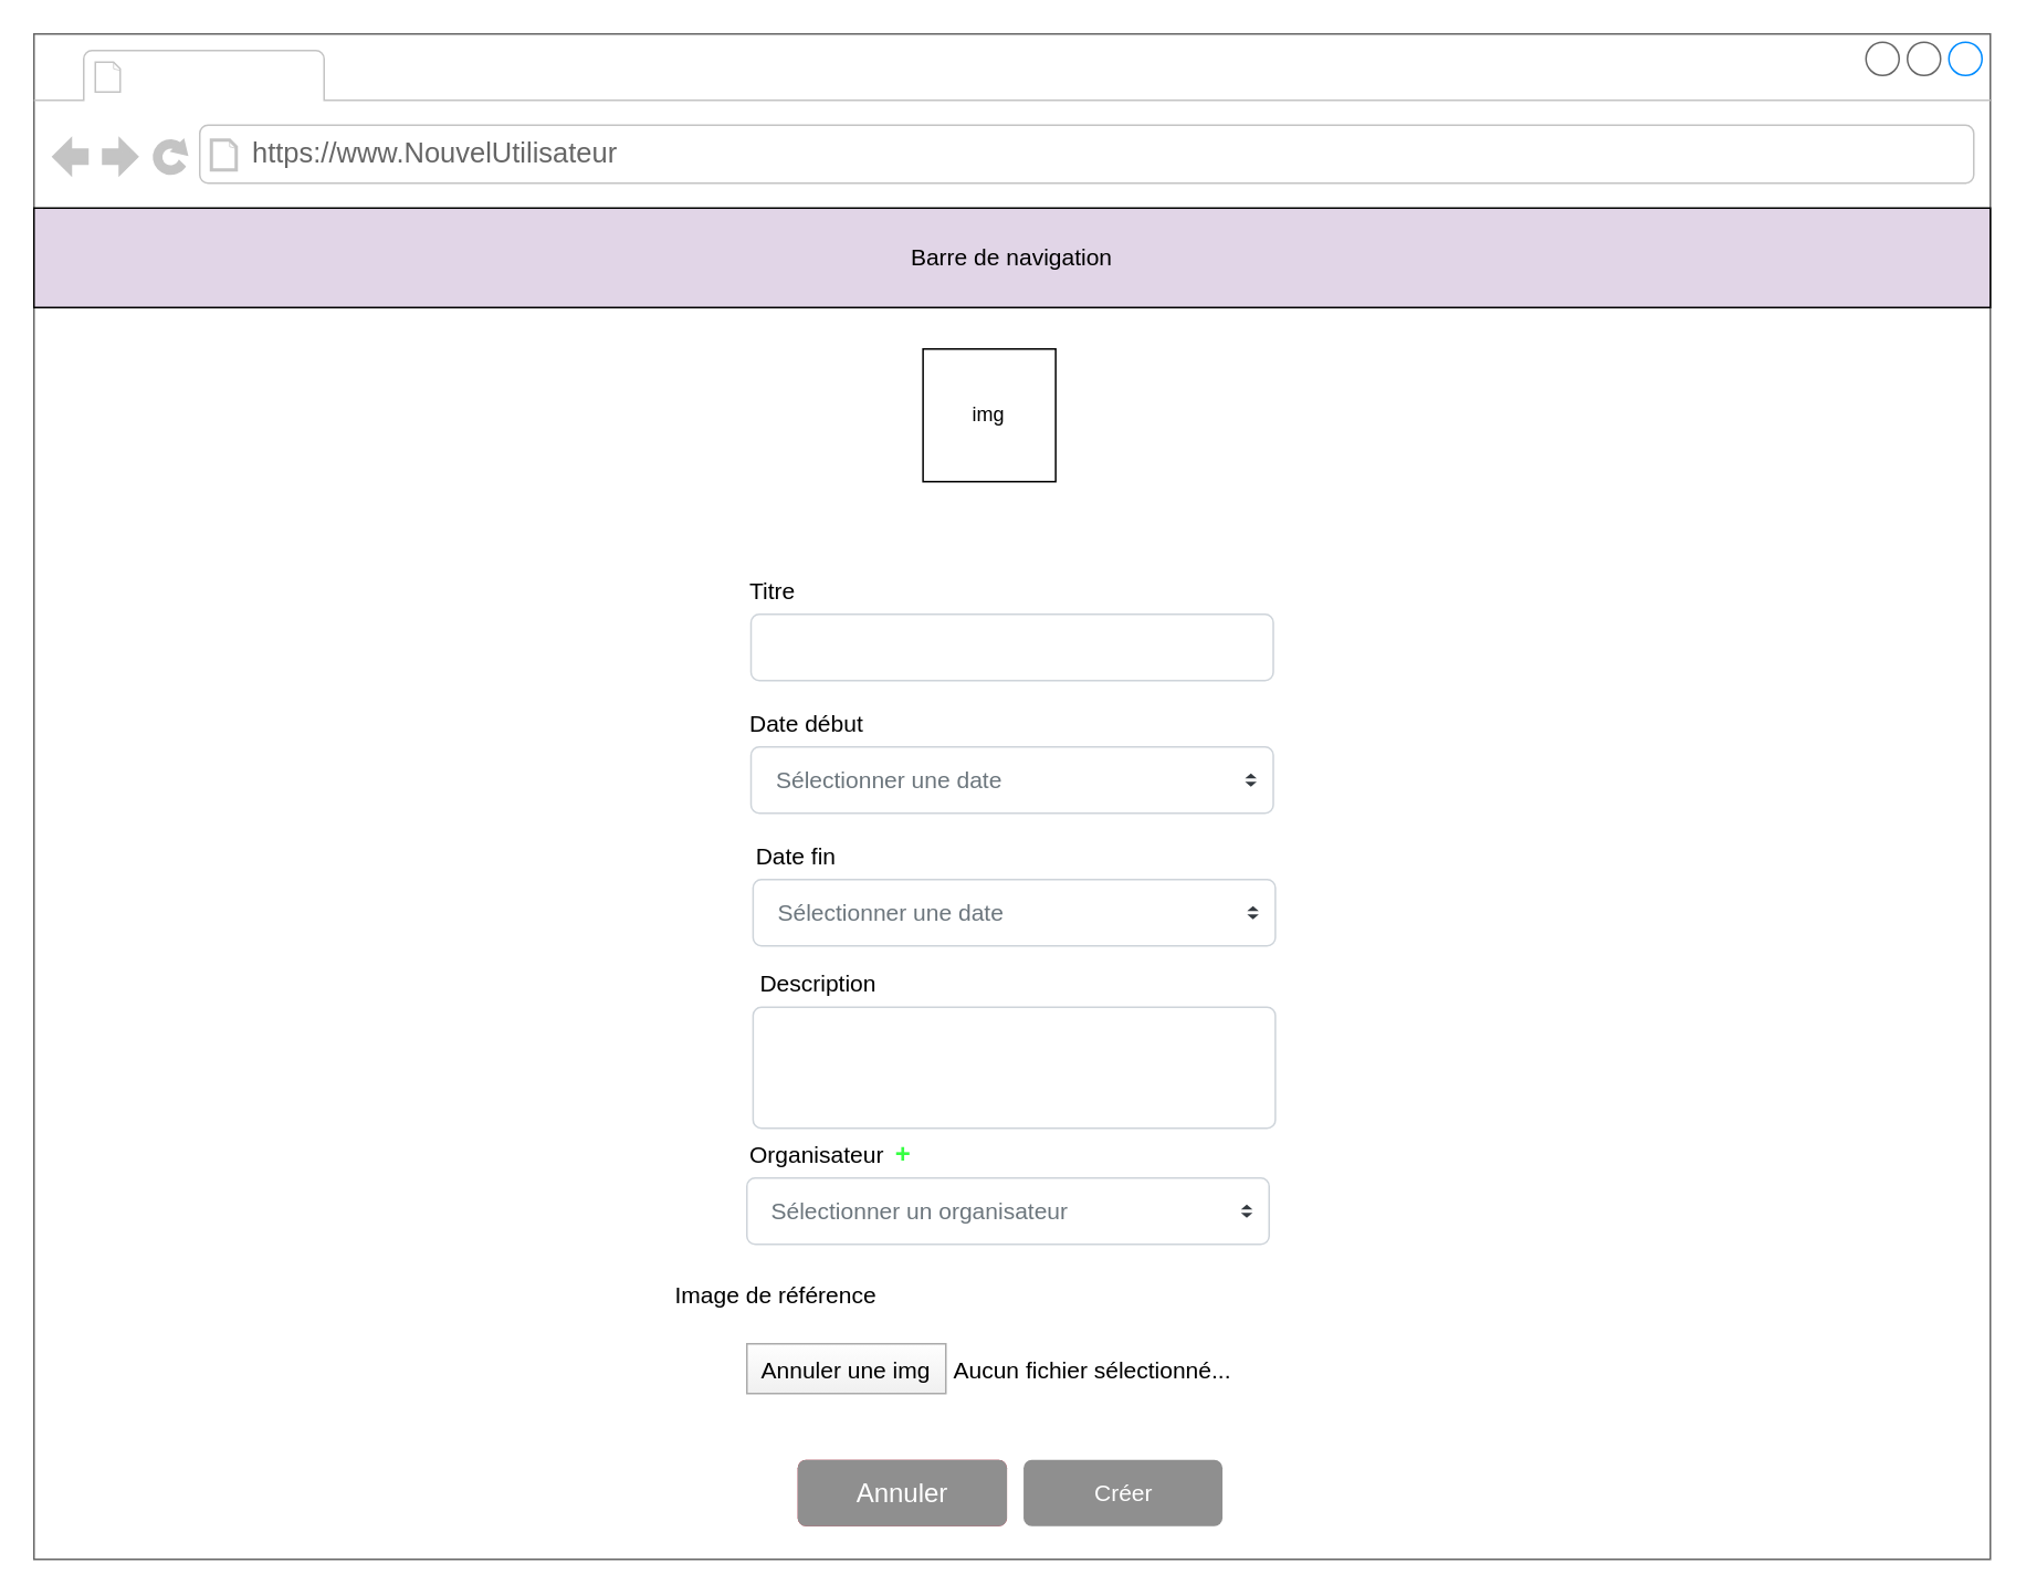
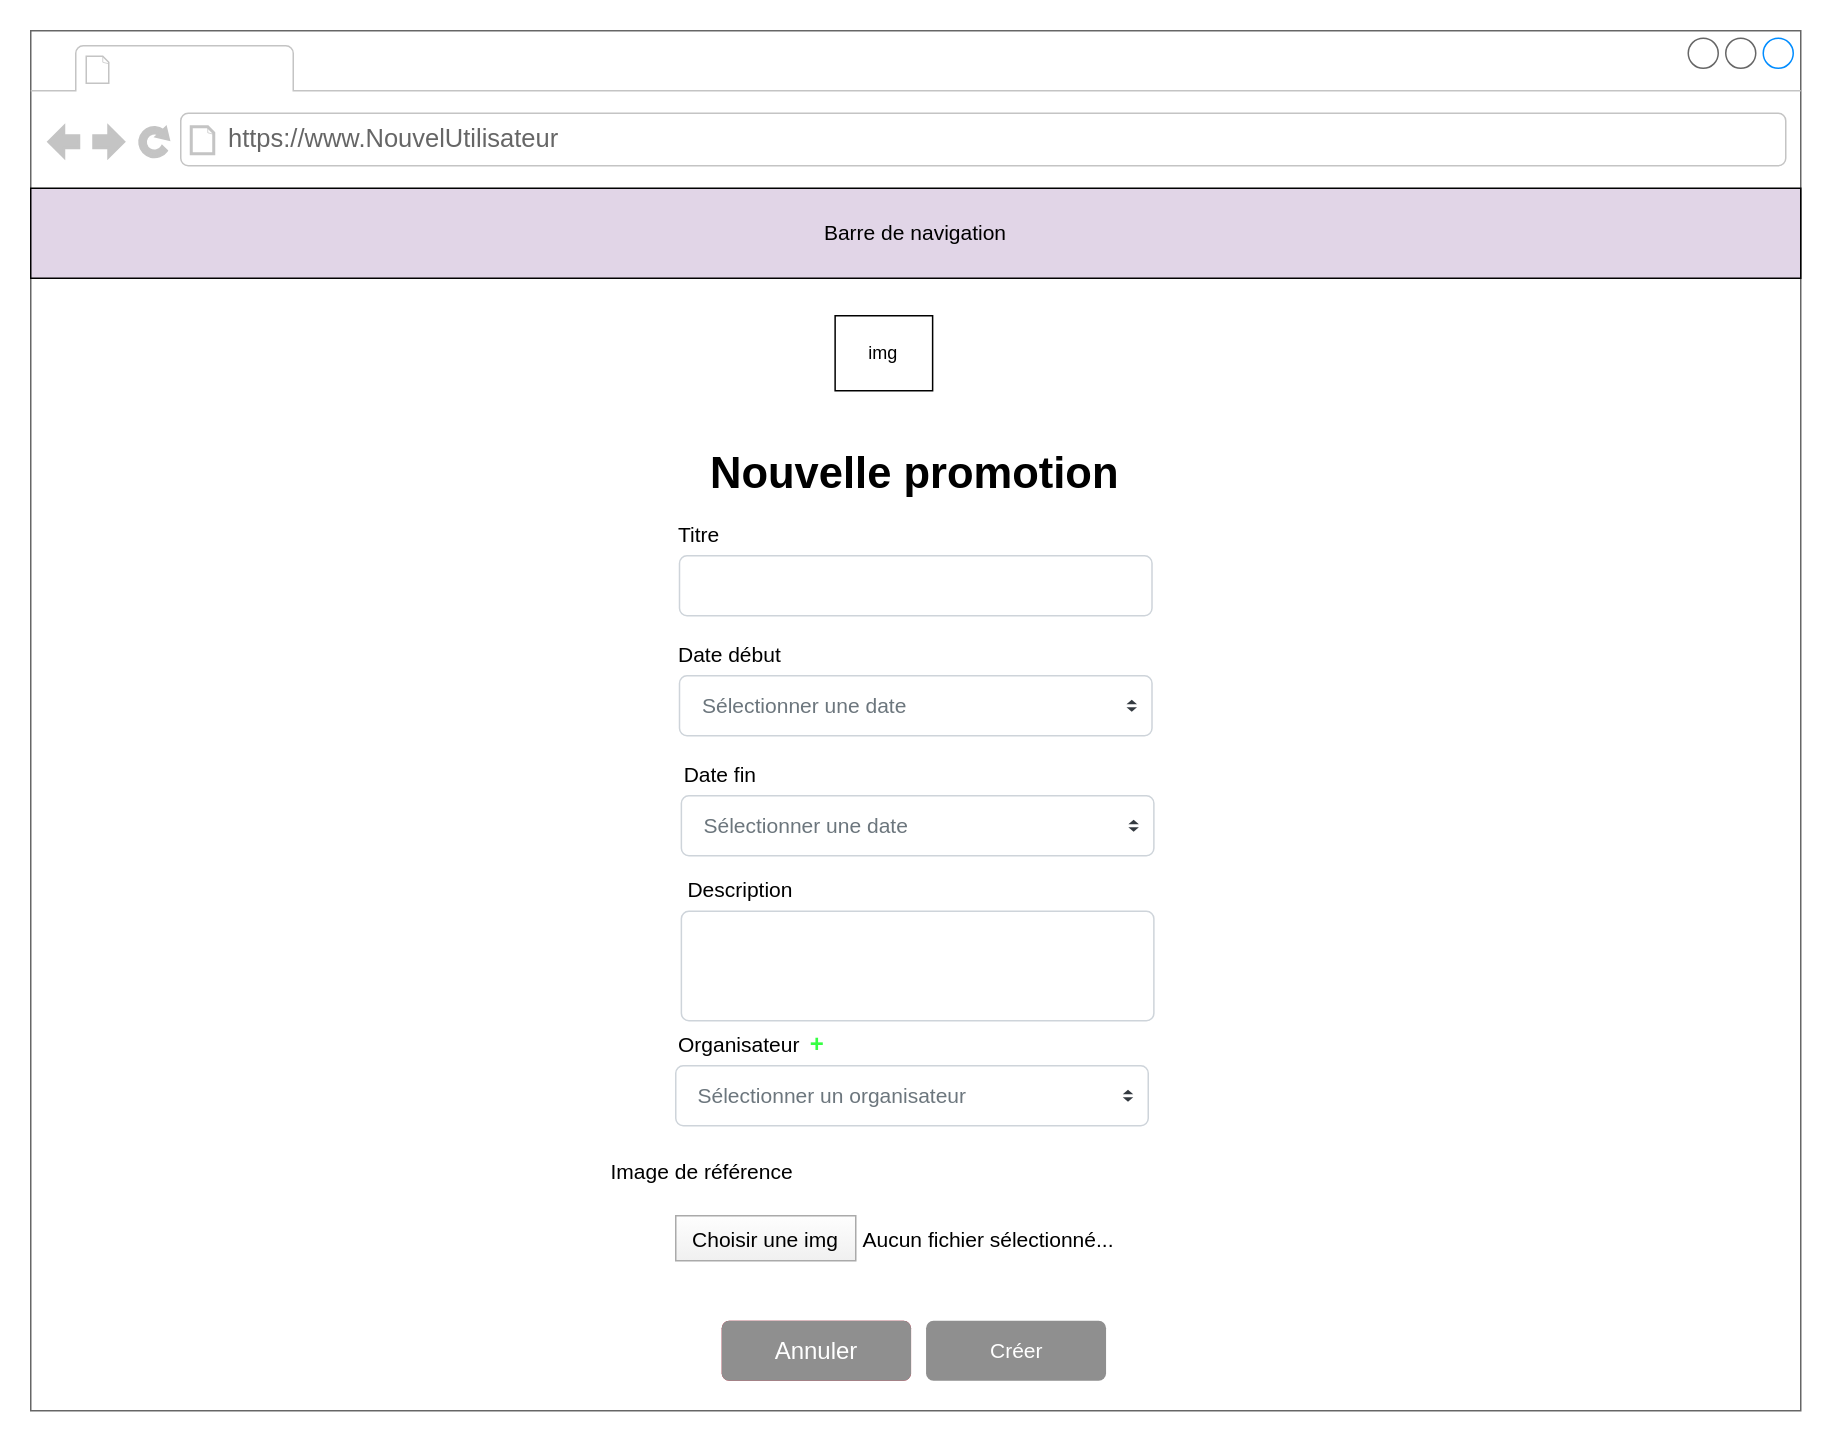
  <mxCell id="0" />
  <mxCell id="1" parent="0" />
  <mxCell id="2" value="" style="strokeWidth=1;shadow=0;dashed=0;align=center;html=1;shape=mxgraph.mockup.containers.browserWindow;rSize=0;strokeColor=#666666;strokeColor2=#008cff;strokeColor3=#c4c4c4;mainText=,;recursiveResize=0;" parent="1" vertex="1"><mxGeometry x="20" width="1180" height="920" as="geometry" y="20" /></mxCell>
  <mxCell id="3" value="https://www.NouvelUtilisateur" style="strokeWidth=1;shadow=0;dashed=0;align=center;html=1;shape=mxgraph.mockup.containers.anchor;rSize=0;fontSize=17;fontColor=#666666;align=left;" parent="2" vertex="1"><mxGeometry x="130" y="60" width="250" height="26" as="geometry" /></mxCell>
  <mxCell id="4" value="&lt;font style=&quot;font-size: 14px;&quot;&gt;Barre de navigation&lt;/font&gt;" style="rounded=0;whiteSpace=wrap;html=1;fillColor=#e1d5e7;" parent="2" vertex="1"><mxGeometry y="105" width="1180" height="60" as="geometry" /></mxCell>
  <mxCell id="5" value="Titre " style="fillColor=none;strokeColor=none;align=left;fontSize=14;" parent="2" vertex="1"><mxGeometry x="430" y="320" width="100" height="30" as="geometry" /></mxCell>
  <mxCell id="6" value="Date début" style="fillColor=none;strokeColor=none;align=left;fontSize=14;" parent="2" vertex="1"><mxGeometry x="430" y="400" width="100" height="30" as="geometry" /></mxCell>
  <mxCell id="7" value="" style="html=1;shadow=0;dashed=0;shape=mxgraph.bootstrap.rrect;rSize=5;fillColor=#ffffff;strokeColor=#CED4DA;align=left;spacing=15;fontSize=14;fontColor=#6C767D;" parent="2" vertex="1"><mxGeometry x="432.5" y="350" width="315" height="40" as="geometry" /></mxCell>
  <mxCell id="8" value="Créer" style="html=1;shadow=0;dashed=0;shape=mxgraph.bootstrap.rrect;rSize=5;fillColor=#8F8F8F;strokeColor=none;align=center;spacing=15;fontSize=14;fontColor=#ffffff;" parent="2" vertex="1"><mxGeometry x="596.88" y="860" width="120" height="40" as="geometry" /></mxCell>
  <mxCell id="9" value="Sélectionner un organisateur" style="html=1;shadow=0;dashed=0;shape=mxgraph.bootstrap.rrect;rSize=5;fillColor=#ffffff;strokeColor=#CED4DA;align=left;spacing=15;fontSize=14;fontColor=#6C767D;" parent="2" vertex="1"><mxGeometry x="430" y="690" width="315" height="40" as="geometry" /></mxCell>
  <mxCell id="10" value="" style="shape=triangle;direction=south;fillColor=#343A40;strokeColor=none;perimeter=none;" parent="9" vertex="1"><mxGeometry x="1" y="0.5" width="7" height="3" relative="1" as="geometry"><mxPoint x="-17" y="1" as="offset" /></mxGeometry></mxCell>
  <mxCell id="11" value="" style="shape=triangle;direction=north;fillColor=#343A40;strokeColor=none;perimeter=none;" parent="9" vertex="1"><mxGeometry x="1" y="0.5" width="7" height="3" relative="1" as="geometry"><mxPoint x="-17" y="-4" as="offset" /></mxGeometry></mxCell>
  <mxCell id="12" value="Organisateur" style="fillColor=none;strokeColor=none;align=left;fontSize=14;" parent="2" vertex="1"><mxGeometry x="430" y="660" width="100" height="30" as="geometry" /></mxCell>
+ <mxCell id="13" value="&lt;font size=&quot;1&quot; style=&quot;&quot;&gt;&lt;b style=&quot;font-size: 29px;&quot;&gt;Nouvelle promotion&lt;/b&gt;&lt;/font&gt;" style="text;html=1;align=center;verticalAlign=middle;resizable=0;points=[];autosize=1;strokeColor=none;fillColor=none;fontSize=14;" parent="2" vertex="1"><mxGeometry x="438.75" y="270" width="300" height="50" as="geometry" /></mxCell>
  <mxCell id="14" value="Date fin" style="fillColor=none;strokeColor=none;align=left;fontSize=14;" parent="2" vertex="1"><mxGeometry x="433.75" y="480" width="100" height="30" as="geometry" /></mxCell>
  <mxCell id="15" value="" style="html=1;shadow=0;dashed=0;shape=mxgraph.bootstrap.rrect;rSize=5;fillColor=#ffffff;strokeColor=#CED4DA;align=left;spacing=15;fontSize=14;fontColor=#6C767D;" parent="2" vertex="1"><mxGeometry x="433.75" y="587" width="315" height="73" as="geometry" /></mxCell>
  <mxCell id="16" value="Description" style="fillColor=none;strokeColor=none;align=left;fontSize=14;" parent="2" vertex="1"><mxGeometry x="436.25" y="557" width="100" height="30" as="geometry" /></mxCell>
- <mxCell id="17" value="img" style="whiteSpace=wrap;html=1;aspect=fixed;" parent="2" vertex="1"><mxGeometry x="536.25" y="190" width="80" height="80" as="geometry" /></mxCell>
+ <mxCell id="17" value="img" style="whiteSpace=wrap;html=1;aspect=fixed;" parent="2" vertex="1"><mxGeometry x="536.25" y="190" width="65" height="50" as="geometry" /></mxCell>
  <mxCell id="18" value="Sélectionner une date" style="html=1;shadow=0;dashed=0;shape=mxgraph.bootstrap.rrect;rSize=5;fillColor=#ffffff;strokeColor=#CED4DA;align=left;spacing=15;fontSize=14;fontColor=#6C767D;" parent="2" vertex="1"><mxGeometry x="433.75" y="510" width="315" height="40" as="geometry" /></mxCell>
  <mxCell id="19" value="" style="shape=triangle;direction=south;fillColor=#343A40;strokeColor=none;perimeter=none;" parent="18" vertex="1"><mxGeometry x="1" y="0.5" width="7" height="3" relative="1" as="geometry"><mxPoint x="-17" y="1" as="offset" /></mxGeometry></mxCell>
  <mxCell id="20" value="" style="shape=triangle;direction=north;fillColor=#343A40;strokeColor=none;perimeter=none;" parent="18" vertex="1"><mxGeometry x="1" y="0.5" width="7" height="3" relative="1" as="geometry"><mxPoint x="-17" y="-4" as="offset" /></mxGeometry></mxCell>
  <mxCell id="21" value="Sélectionner une date" style="html=1;shadow=0;dashed=0;shape=mxgraph.bootstrap.rrect;rSize=5;fillColor=#ffffff;strokeColor=#CED4DA;align=left;spacing=15;fontSize=14;fontColor=#6C767D;" parent="2" vertex="1"><mxGeometry x="432.5" y="430" width="315" height="40" as="geometry" /></mxCell>
  <mxCell id="22" value="" style="shape=triangle;direction=south;fillColor=#343A40;strokeColor=none;perimeter=none;" parent="21" vertex="1"><mxGeometry x="1" y="0.5" width="7" height="3" relative="1" as="geometry"><mxPoint x="-17" y="1" as="offset" /></mxGeometry></mxCell>
  <mxCell id="23" value="" style="shape=triangle;direction=north;fillColor=#343A40;strokeColor=none;perimeter=none;" parent="21" vertex="1"><mxGeometry x="1" y="0.5" width="7" height="3" relative="1" as="geometry"><mxPoint x="-17" y="-4" as="offset" /></mxGeometry></mxCell>
  <mxCell id="24" value="Image de référence" style="fillColor=none;strokeColor=none;align=left;fontSize=14;" parent="2" vertex="1"><mxGeometry x="385" y="740" width="150" height="40" as="geometry" /></mxCell>
- <mxCell id="25" value="Annuler une img" style="fillColor=#FEFEFE;strokeColor=#AAAAAA;fontSize=14;gradientColor=#F0F0F0;" parent="2" vertex="1"><mxGeometry x="430" y="790" width="120" height="30" as="geometry" /></mxCell>
+ <mxCell id="25" value="Choisir une img" style="fillColor=#FEFEFE;strokeColor=#AAAAAA;fontSize=14;gradientColor=#F0F0F0;" parent="2" vertex="1"><mxGeometry x="430" y="790" width="120" height="30" as="geometry" /></mxCell>
  <mxCell id="26" value="Aucun fichier sélectionné..." style="fillColor=none;strokeColor=none;align=left;fontSize=14;spacing=5;" parent="2" vertex="1"><mxGeometry x="550" y="790" width="100" height="30" as="geometry" /></mxCell>
  <mxCell id="27" value="Annuler" style="html=1;shadow=0;dashed=0;shape=mxgraph.bootstrap.rrect;rSize=5;strokeColor=none;strokeWidth=1;fillColor=#DB2843;fontColor=#FFFFFF;whiteSpace=wrap;align=center;verticalAlign=middle;spacingLeft=0;fontStyle=0;fontSize=16;spacing=5;" parent="2" vertex="1"><mxGeometry x="460.63" y="860" width="126.25" height="40" as="geometry" /></mxCell>
  <mxCell id="28" value="Annuler" style="html=1;shadow=0;dashed=0;shape=mxgraph.bootstrap.rrect;rSize=5;strokeColor=none;strokeWidth=1;fillColor=#8F8F8F;fontColor=#FFFFFF;whiteSpace=wrap;align=center;verticalAlign=middle;spacingLeft=0;fontStyle=0;fontSize=16;spacing=5;" parent="2" vertex="1"><mxGeometry x="460.63" y="860" width="126.25" height="40" as="geometry" /></mxCell>
  <mxCell id="29" value="&lt;b&gt;&lt;font style=&quot;font-size: 16px&quot;&gt;+&lt;/font&gt;&lt;/b&gt;" style="text;html=1;align=center;verticalAlign=middle;resizable=0;points=[];autosize=1;strokeColor=none;fillColor=none;fontColor=#36FF43;" vertex="1" parent="2"><mxGeometry x="513.76" y="665" width="20" height="20" as="geometry" /></mxCell>
